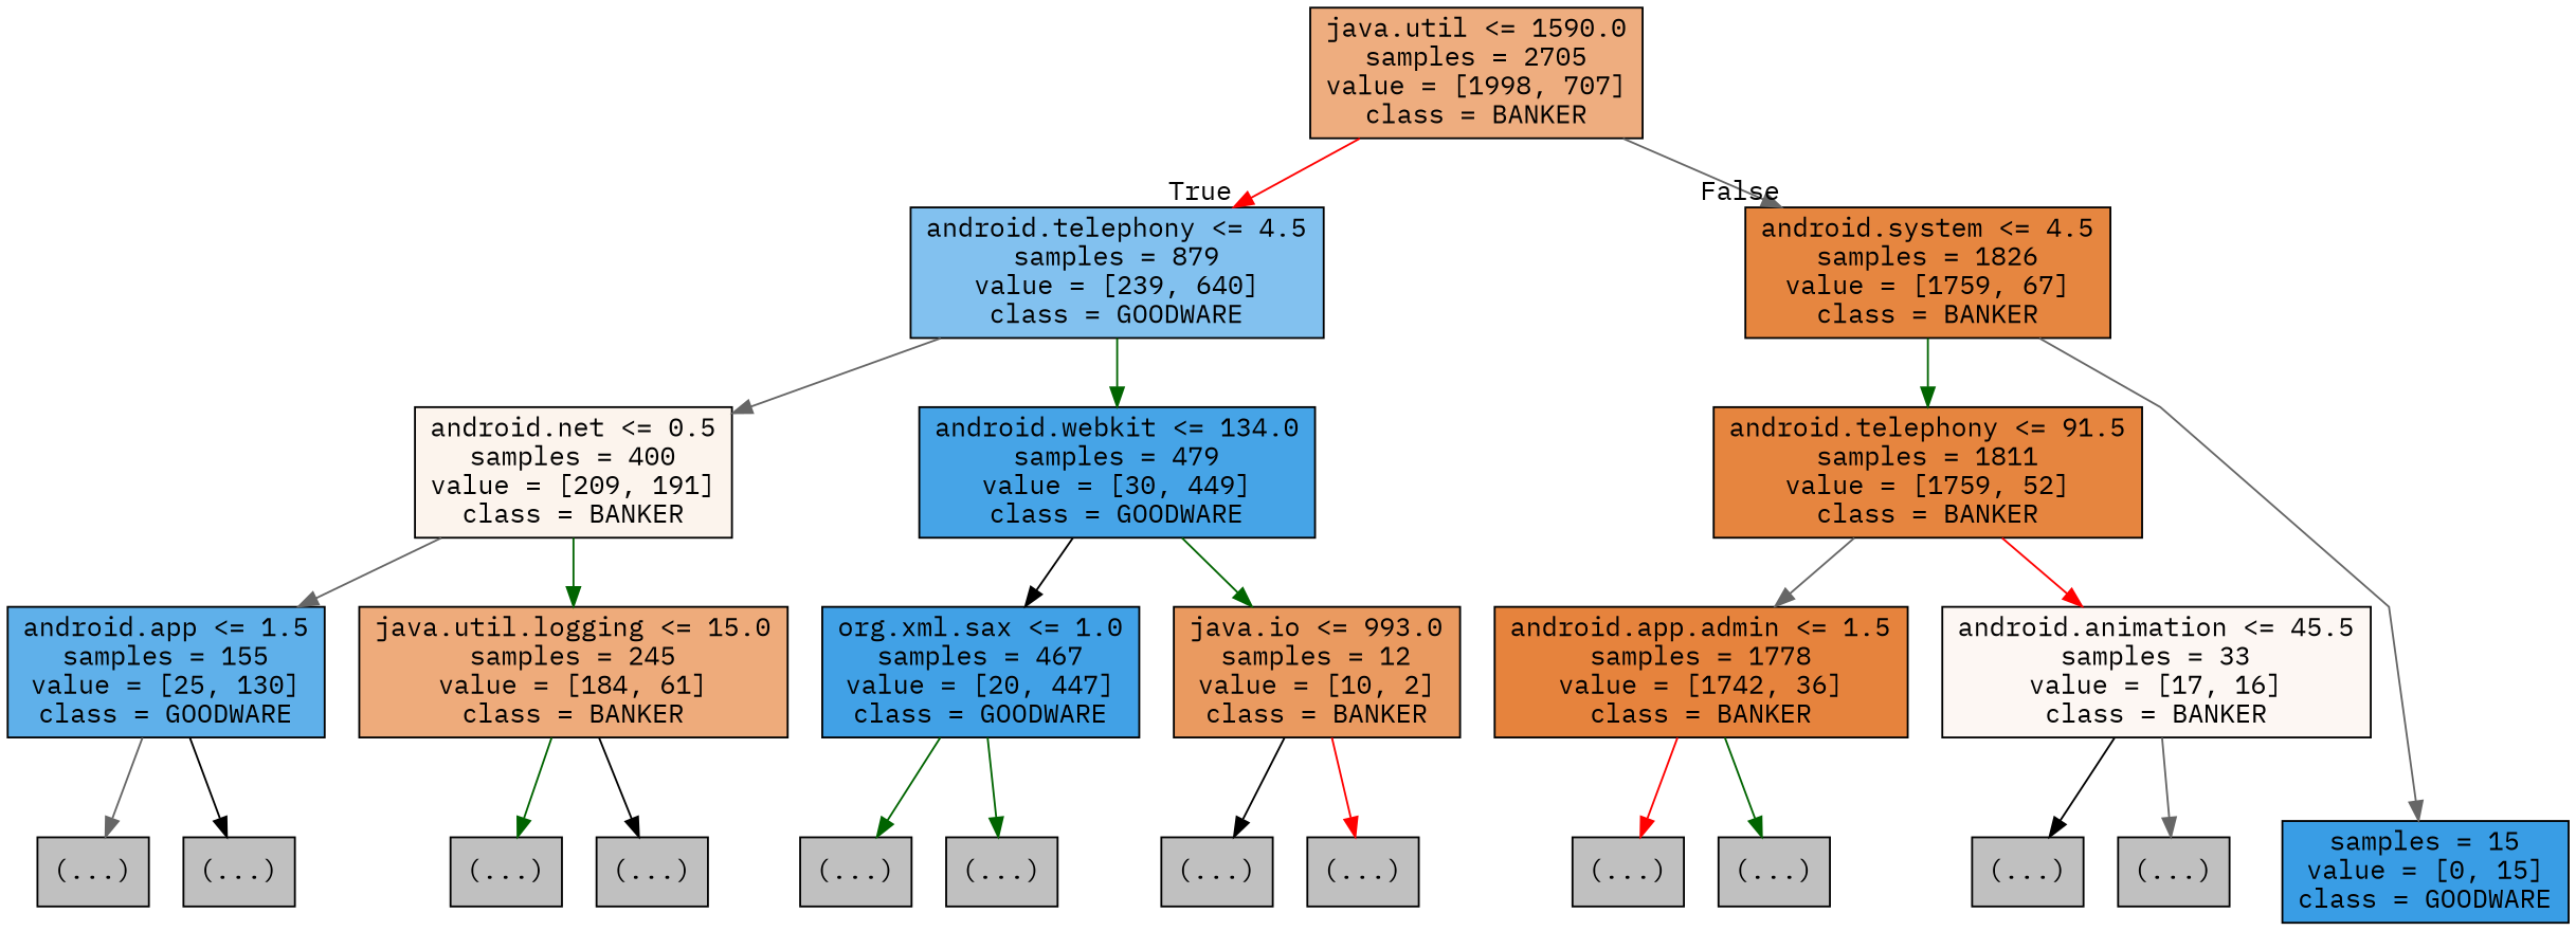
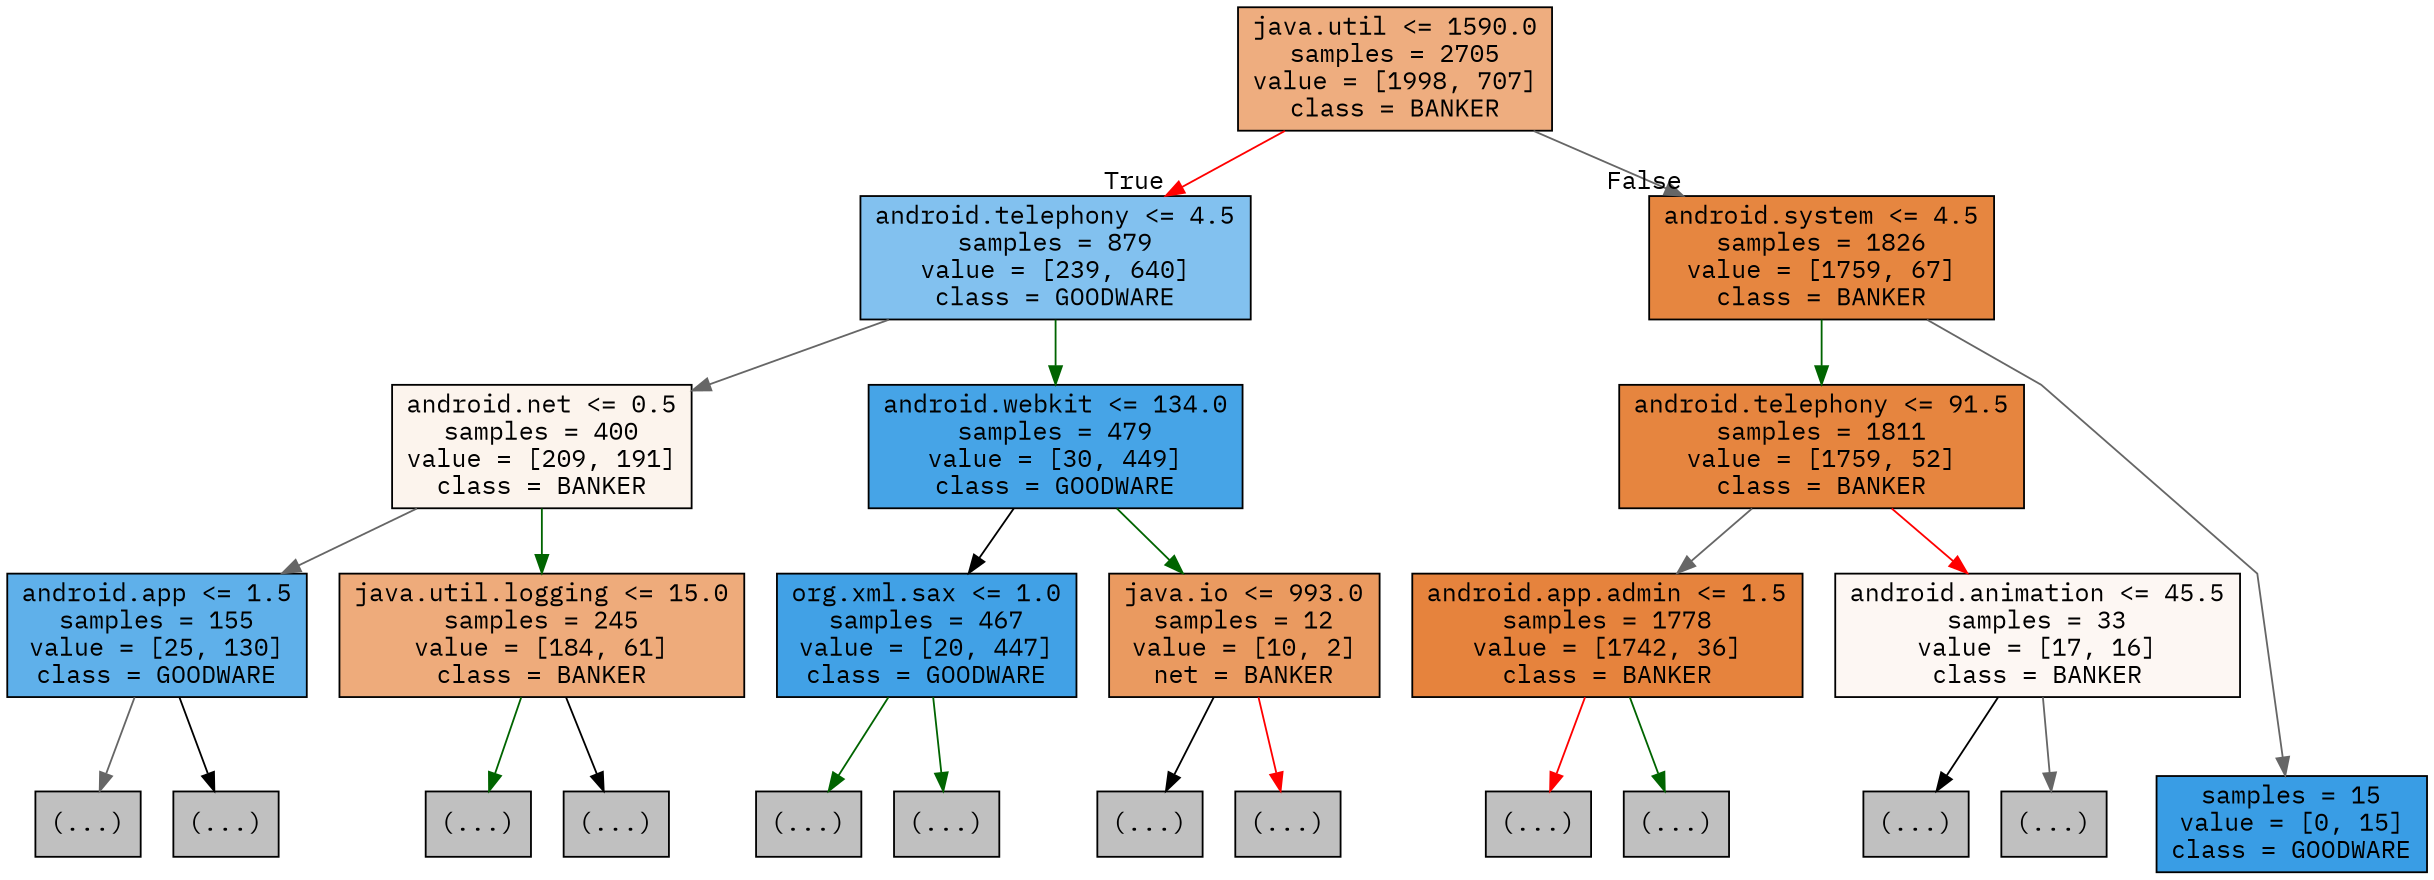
  digraph {
    ranksep=equally
    splines=polyline
    fontname="IBM Plex Mono"
    node [color=black fillcolor="#C0C0C0" shape=box style=filled fontname="IBM Plex Mono"]
    edge [color=darkgreen fontname="IBM Plex Mono"]
    n1 [fillcolor="#e58139a5" label="java.util <= 1590.0\nsamples = 2705\nvalue = [1998, 707]\nclass = BANKER"]
    n2 [fillcolor="#399de5a0" label="android.telephony <= 4.5\nsamples = 879\nvalue = [239, 640]\nclass = GOODWARE"]
    n3 [fillcolor="#e58139f5" label="android.system <= 4.5\nsamples = 1826\nvalue = [1759, 67]\nclass = BANKER"]
    n4 [fillcolor="#e5813916" label="android.net <= 0.5\nsamples = 400\nvalue = [209, 191]\nclass = BANKER"]
    n5 [fillcolor="#399de5ee" label="android.webkit <= 134.0\nsamples = 479\nvalue = [30, 449]\nclass = GOODWARE"]
    n6 [fillcolor="#e58139f7" label="android.telephony <= 91.5\nsamples = 1811\nvalue = [1759, 52]\nclass = BANKER"]
    n7 [fillcolor="#399de5ce" label="android.app <= 1.5\nsamples = 155\nvalue = [25, 130]\nclass = GOODWARE"]
    n8 [fillcolor="#e58139aa" label="java.util.logging <= 15.0\nsamples = 245\nvalue = [184, 61]\nclass = BANKER"]
    n9 [fillcolor="#399de5f4" label="org.xml.sax <= 1.0\nsamples = 467\nvalue = [20, 447]\nclass = GOODWARE"]
-   n10 [fillcolor="#e58139cc" label="java.io <= 993.0\nsamples = 12\nvalue = [10, 2]\nclass = BANKER"]
+   n10 [fillcolor="#e58139cc" label="java.io <= 993.0\nsamples = 12\nvalue = [10, 2]\nnet = BANKER"]
    n11 [fillcolor="#e58139fa" label="android.app.admin <= 1.5\nsamples = 1778\nvalue = [1742, 36]\nclass = BANKER"]
    n12 [fillcolor="#e581390f" label="android.animation <= 45.5\nsamples = 33\nvalue = [17, 16]\nclass = BANKER"]
    n13 [label="(...)"]
    n14 [label="(...)"]
    n15 [label="(...)"]
    n16 [label="(...)"]
    n17 [label="(...)"]
    n18 [label="(...)"]
    n19 [label="(...)"]
    n20 [label="(...)"]
    n21 [label="(...)"]
    n22 [label="(...)"]
    n23 [label="(...)"]
    n24 [label="(...)"]
    n25 [fillcolor="#399de5ff" label="samples = 15\nvalue = [0, 15]\nclass = GOODWARE"]
    subgraph sub_1 {
      rank=same
      n1
    }
    subgraph sub_2 {
      rank=same
      n2
      n3
    }
    subgraph sub_3 {
      rank=same
      n4
      n5
      n6
    }
    subgraph sub_4 {
      rank=same
      n7
      n8
      n9
      n10
      n11
      n12
    }
    subgraph sub_5 {
      rank=same
      n13
      n14
      n15
      n16
      n17
      n18
      n19
      n20
      n21
      n22
      n23
      n24
      n25
    }
    n1 -> n2 [headlabel=True labelangle=45 labeldistance=2.5 color=red]
    n1 -> n3 [headlabel=False labelangle=-45 labeldistance=2.5 color=gray40]
    n2 -> n4 [color=gray40]
    n2 -> n5
    n3 -> n6
    n3 -> n25 [color=gray40]
    n4 -> n7 [color=gray40]
    n4 -> n8
    n5 -> n9 [color=black]
    n5 -> n10
    n6 -> n11 [color=gray40]
    n6 -> n12 [color=red]
    n7 -> n13 [color=gray40]
    n7 -> n14 [color=black]
    n8 -> n15
    n8 -> n16 [color=black]
    n9 -> n17
    n9 -> n18
    n10 -> n19 [color=black]
    n10 -> n20 [color=red]
    n11 -> n21 [color=red]
    n11 -> n22
    n12 -> n23 [color=black]
    n12 -> n24 [color=gray40]
  }
